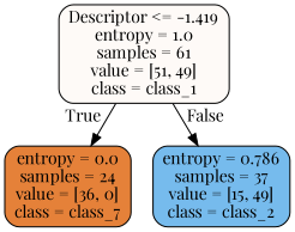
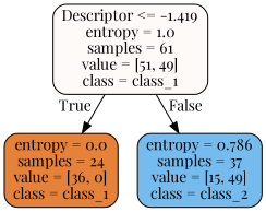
  digraph {
    fontname="Playfair Display"
    node [color=black fontname="Playfair Display" shape=box style="filled, rounded"]
    edge [fontname="Playfair Display" labeldistance=2.5]
    n1 [fillcolor="#fefaf7" label="Descriptor <= -1.419\nentropy = 1.0\nsamples = 61\nvalue = [51, 49]\nclass = class_1"]
-   n2 [fillcolor="#e58139" label="entropy = 0.0\nsamples = 24\nvalue = [36, 0]\nclass = class_7"]
+   n2 [fillcolor="#e58139" label="entropy = 0.0\nsamples = 24\nvalue = [36, 0]\nclass = class_1"]
    n3 [fillcolor="#76bbed" label="entropy = 0.786\nsamples = 37\nvalue = [15, 49]\nclass = class_2"]
    n1 -> n2 [headlabel=True labelangle=45]
    n1 -> n3 [headlabel=False labelangle=-45]
  }
